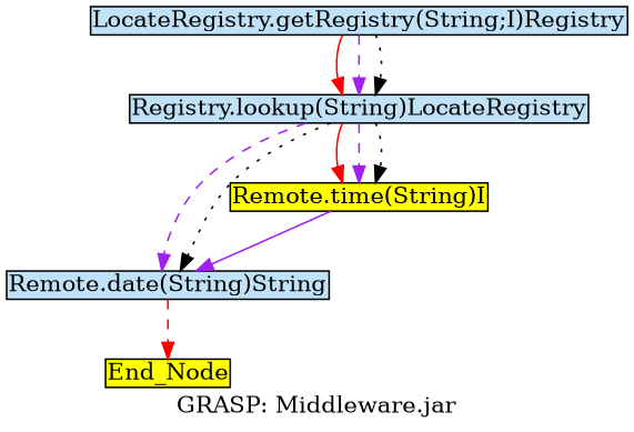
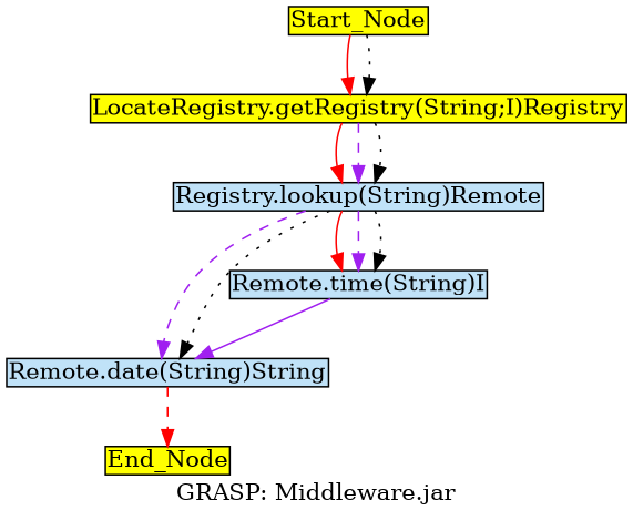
  digraph {
    label="GRASP: Middleware.jar"
    node [fillcolor="#c0e2f8" margin=0.02 shape=box style=filled]
    edge [color=red style=solid]
-   "LocateRegistry.getRegistry(String;I)Registry" [height=0 width=0]
-   "Registry.lookup(String)Remote" [height=0 width=0 label="Registry.lookup(String)LocateRegistry"]
+   Start_Node [fillcolor=yellow height=0 width=0]
+   "LocateRegistry.getRegistry(String;I)Registry" [fillcolor=yellow height=0 width=0]
+   "Registry.lookup(String)Remote" [height=0 width=0]
    "Remote.date(String)String" [height=0 width=0]
    End_Node [fillcolor=yellow height=0 width=0]
-   "Remote.time(String)I" [fillcolor=yellow height=0 width=0]
+   "Remote.time(String)I" [height=0 width=0]
+   Start_Node -> "LocateRegistry.getRegistry(String;I)Registry"
+   Start_Node -> "LocateRegistry.getRegistry(String;I)Registry" [color=black style=dotted]
    "LocateRegistry.getRegistry(String;I)Registry" -> "Registry.lookup(String)Remote"
    "LocateRegistry.getRegistry(String;I)Registry" -> "Registry.lookup(String)Remote" [color=purple style=dashed]
    "LocateRegistry.getRegistry(String;I)Registry" -> "Registry.lookup(String)Remote" [color=black style=dotted]
    "Registry.lookup(String)Remote" -> "Remote.date(String)String" [color=purple style=dashed]
    "Registry.lookup(String)Remote" -> "Remote.date(String)String" [color=black style=dotted]
    "Registry.lookup(String)Remote" -> "Remote.time(String)I"
    "Registry.lookup(String)Remote" -> "Remote.time(String)I" [color=purple style=dashed]
    "Registry.lookup(String)Remote" -> "Remote.time(String)I" [color=black style=dotted]
    "Remote.date(String)String" -> End_Node [style=dashed]
    "Remote.time(String)I" -> "Remote.date(String)String" [color=purple]
  }
